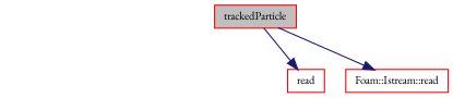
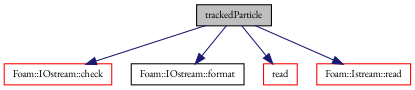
  digraph {
    fontname="EB Garamond"
    rankdir=TB
    node [color=red fontname="EB Garamond" fontsize=10 shape=record]
    edge [color=midnightblue fontname="EB Garamond" fontsize=10 labelfontname=FreeSans labelfontsize=10 style=solid]
-   n1 [fillcolor=grey75 fontcolor=black height=0.2 label=trackedParticle style=filled width=0.4]
+   n1 [color=black fillcolor=grey75 fontcolor=black height=0.2 label=trackedParticle style=filled width=0.4]
+   n2 [height=0.2 label="Foam::IOstream::check" width=0.4]
+   n3 [color=black height=0.2 label="Foam::IOstream::format" width=0.4]
    n4 [height=0.2 label=read width=0.4]
    n5 [height=0.2 label="Foam::Istream::read" width=0.4]
+   n1 -> n2
+   n1 -> n3
    n1 -> n4
    n1 -> n5
  }
